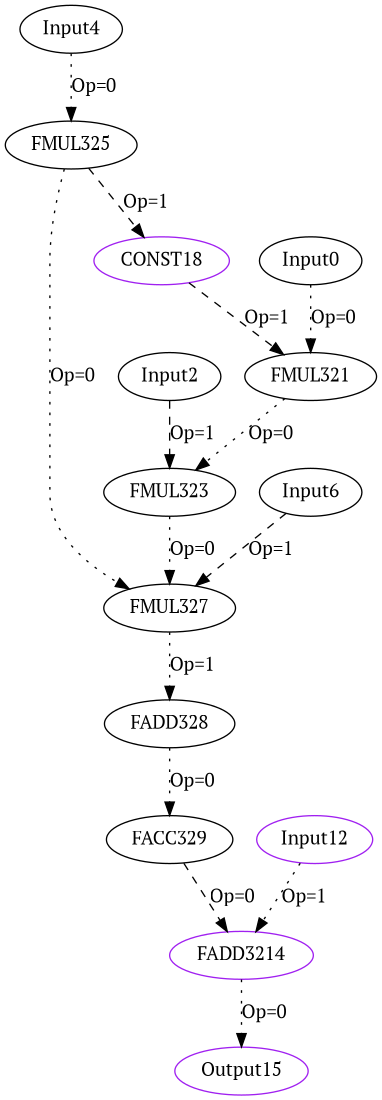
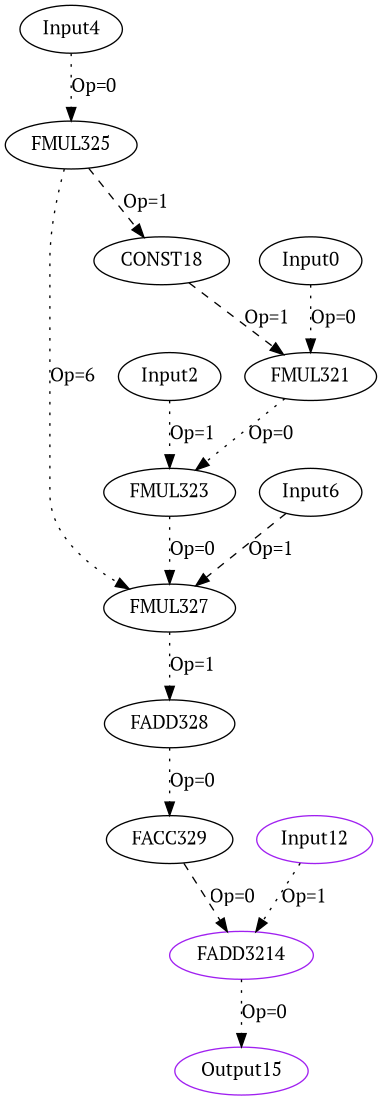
  digraph {
    fontname="PT Serif"
    node [color=black fontname="PT Serif" opcode=Input]
    edge [color=black fontname="PT Serif" operand=0 style=dotted]
    Input0 [offset="0,0" pattern="8,15,-112,25" ref_name=kernel_gemm_1_1]
    FMUL321 [opcode=FMUL32]
    FMUL323 [opcode=FMUL32]
    FMUL327 [opcode=FMUL32]
    Input2 [offset="0,0" pattern="200,15,-2796,25" ref_name=kernel_gemm_1_2]
    FADD328 [opcode=FADD32]
    FACC329 [acc_first=1 acc_params="0,15,1,25" opcode=FACC32]
    Input4 [offset="0,4" pattern="8,15,-112,25" ref_name=kernel_gemm_1_1]
    FMUL325 [opcode=FMUL32]
-   CONST18 [color=purple opcode=CONST value="0x3FC00000"]
+   CONST18 [opcode=CONST value="0x3FC00000"]
    Input6 [offset="0,100" pattern="200,15,-2796,25" ref_name=kernel_gemm_1_2]
    FADD3214 [color=purple opcode=FADD32]
    Output15 [color=purple offset="0,0" opcode=Output pattern="0,15,4,25" ref_name=kernel_gemm_1_3]
    Input12 [color=purple offset="0,0" pattern="0,15,4,25" ref_name=kernel_gemm_1_0]
    Input0 -> FMUL321 [label="Op=0"]
    FMUL321 -> FMUL323 [label="Op=0"]
    FMUL323 -> FMUL327 [label="Op=0"]
    FMUL327 -> FADD328 [label="Op=1" operand=1]
-   Input2 -> FMUL323 [label="Op=1" operand=1 style=dashed]
+   Input2 -> FMUL323 [label="Op=1" operand=1]
    FADD328 -> FACC329 [label="Op=0"]
    FACC329 -> FADD3214 [label="Op=0" style=dashed]
    Input4 -> FMUL325 [label="Op=0"]
-   FMUL325 -> FMUL327 [label="Op=0"]
+   FMUL325 -> FMUL327 [label="Op=6"]
    FMUL325 -> CONST18 [label="Op=1" operand=1 style=dashed]
    CONST18 -> FMUL321 [label="Op=1" operand=1 style=dashed]
    Input6 -> FMUL327 [label="Op=1" operand=1 style=dashed]
    FADD3214 -> Output15 [label="Op=0"]
    Input12 -> FADD3214 [label="Op=1" operand=1]
  }
